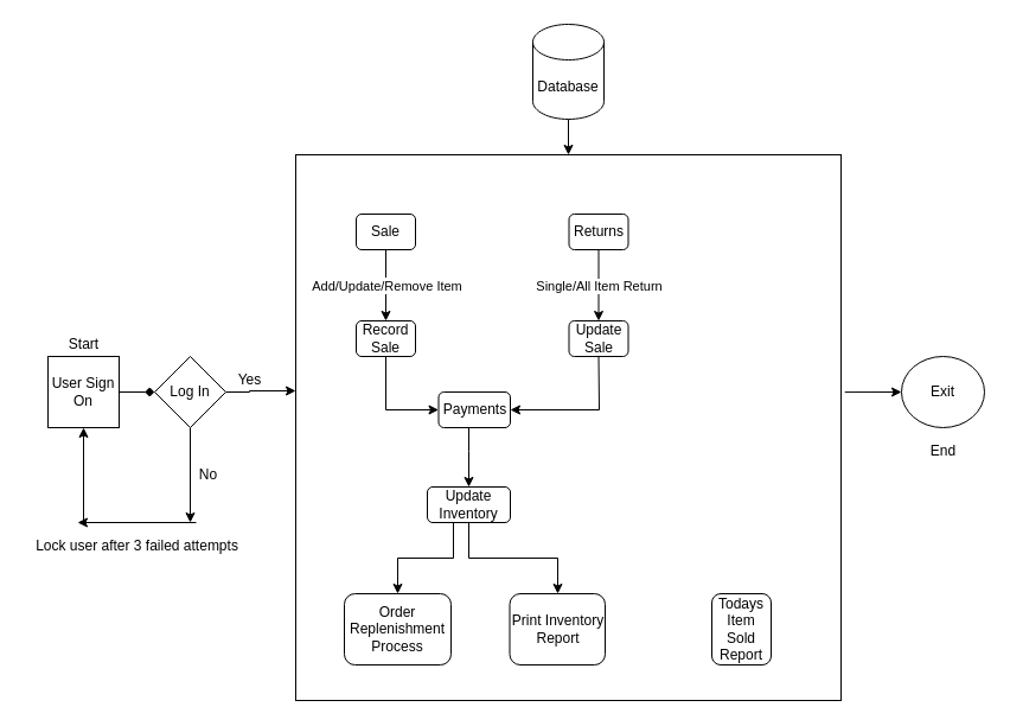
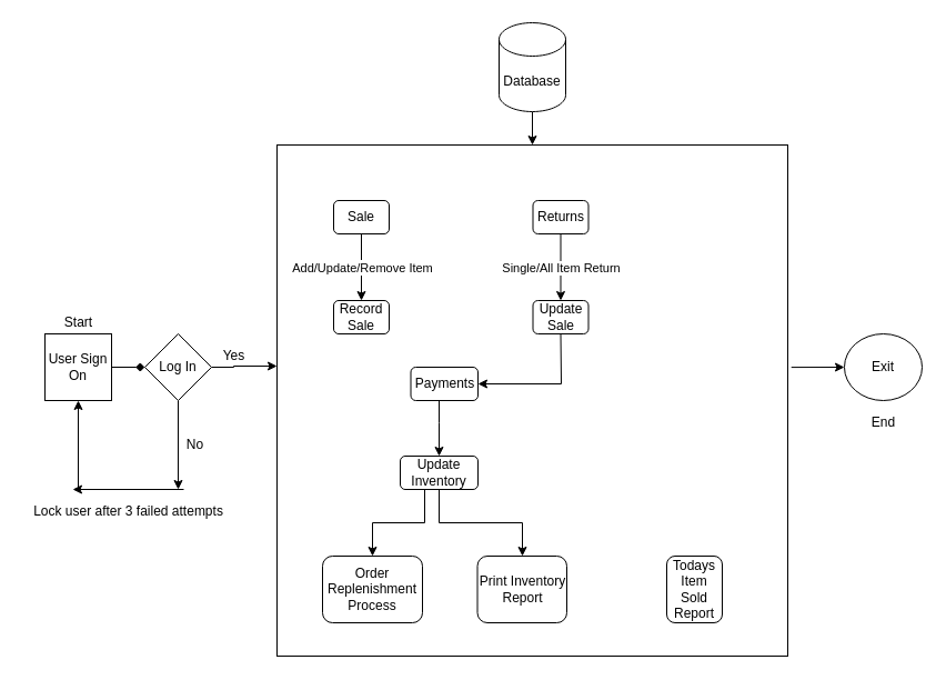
  <mxCell id="0" />
  <mxCell id="1" parent="0" />
  <mxCell id="2" value="" style="edgeStyle=orthogonalEdgeStyle;rounded=0;orthogonalLoop=1;jettySize=auto;html=1;endArrow=diamond;" edge="1" parent="1" source="3" target="5"><mxGeometry relative="1" as="geometry" /></mxCell>
  <mxCell id="3" value="User Sign On" style="whiteSpace=wrap;html=1;aspect=fixed;" vertex="1" parent="1"><mxGeometry x="40" y="300" width="60" height="60" as="geometry" /></mxCell>
  <mxCell id="4" value="" style="edgeStyle=orthogonalEdgeStyle;rounded=0;orthogonalLoop=1;jettySize=auto;html=1;" edge="1" parent="1" source="5" target="6"><mxGeometry relative="1" as="geometry"><mxPoint x="230" y="261" as="targetPoint" /><Array as="points"><mxPoint x="210" y="330" /><mxPoint x="210" y="329" /></Array></mxGeometry></mxCell>
  <mxCell id="5" value="Log In" style="rhombus;whiteSpace=wrap;html=1;" vertex="1" parent="1"><mxGeometry x="130" y="300" width="60" height="60" as="geometry" /></mxCell>
  <mxCell id="6" value="" style="whiteSpace=wrap;html=1;aspect=fixed;" vertex="1" parent="1"><mxGeometry x="249" y="130" width="460" height="460" as="geometry" /></mxCell>
  <mxCell id="7" value="" style="edgeStyle=orthogonalEdgeStyle;rounded=0;orthogonalLoop=1;jettySize=auto;html=1;" edge="1" parent="1" source="8" target="6"><mxGeometry relative="1" as="geometry" /></mxCell>
  <mxCell id="8" value="Database" style="shape=cylinder3;whiteSpace=wrap;html=1;boundedLbl=1;backgroundOutline=1;size=15;" vertex="1" parent="1"><mxGeometry x="449" width="60" height="80" as="geometry" y="20" /></mxCell>
  <mxCell id="9" value="" style="endArrow=classic;html=1;rounded=0;exitX=0.5;exitY=1;exitDx=0;exitDy=0;" edge="1" parent="1" source="5"><mxGeometry width="50" height="50" relative="1" as="geometry"><mxPoint x="160" y="440" as="sourcePoint" /><mxPoint x="160" y="440" as="targetPoint" /></mxGeometry></mxCell>
  <mxCell id="10" value="" style="endArrow=classic;html=1;rounded=0;entryX=0.5;entryY=1;entryDx=0;entryDy=0;" edge="1" parent="1" target="3"><mxGeometry width="50" height="50" relative="1" as="geometry"><mxPoint x="70" y="440" as="sourcePoint" /><mxPoint x="60" y="360" as="targetPoint" /></mxGeometry></mxCell>
  <mxCell id="11" value="" style="endArrow=classic;html=1;rounded=0;" edge="1" parent="1"><mxGeometry width="50" height="50" relative="1" as="geometry"><mxPoint x="165" y="440" as="sourcePoint" /><mxPoint x="65" y="440" as="targetPoint" /></mxGeometry></mxCell>
  <mxCell id="12" value="Sale" style="rounded=1;whiteSpace=wrap;html=1;" vertex="1" parent="1"><mxGeometry x="300" y="180" width="50" height="30" as="geometry" /></mxCell>
  <mxCell id="13" value="Returns" style="rounded=1;whiteSpace=wrap;html=1;" vertex="1" parent="1"><mxGeometry x="479.5" y="180" width="50" height="30" as="geometry" /></mxCell>
  <mxCell id="14" value="Record Sale" style="rounded=1;whiteSpace=wrap;html=1;" vertex="1" parent="1"><mxGeometry x="300" y="270" width="50" height="30" as="geometry" /></mxCell>
  <mxCell id="15" value="Update Sale" style="rounded=1;whiteSpace=wrap;html=1;" vertex="1" parent="1"><mxGeometry x="479.5" y="270" width="50" height="30" as="geometry" /></mxCell>
  <mxCell id="16" value="" style="edgeStyle=orthogonalEdgeStyle;rounded=0;orthogonalLoop=1;jettySize=auto;html=1;entryX=0.5;entryY=0;entryDx=0;entryDy=0;" edge="1" parent="1" source="17" target="19"><mxGeometry relative="1" as="geometry"><mxPoint x="395" y="405" as="targetPoint" /><Array as="points"><mxPoint x="395" y="380" /><mxPoint x="395" y="380" /></Array></mxGeometry></mxCell>
  <mxCell id="17" value="Payments" style="rounded=1;whiteSpace=wrap;html=1;" vertex="1" parent="1"><mxGeometry x="369.5" y="330" width="60.5" height="30" as="geometry" /></mxCell>
  <mxCell id="18" value="" style="edgeStyle=orthogonalEdgeStyle;rounded=0;orthogonalLoop=1;jettySize=auto;html=1;" edge="1" parent="1" source="19" target="30"><mxGeometry relative="1" as="geometry"><Array as="points"><mxPoint x="395" y="470" /><mxPoint x="470" y="470" /></Array></mxGeometry></mxCell>
  <mxCell id="19" value="Update Inventory" style="rounded=1;whiteSpace=wrap;html=1;" vertex="1" parent="1"><mxGeometry x="360" y="410" width="70" height="30" as="geometry" /></mxCell>
  <mxCell id="20" value="Todays Item Sold Report" style="rounded=1;whiteSpace=wrap;html=1;" vertex="1" parent="1"><mxGeometry x="600" y="500" width="50" height="60" as="geometry" /></mxCell>
  <mxCell id="21" value="Exit" style="ellipse;whiteSpace=wrap;html=1;" vertex="1" parent="1"><mxGeometry x="760" y="300" width="70" height="60" as="geometry" /></mxCell>
  <mxCell id="22" value="" style="endArrow=classic;html=1;rounded=0;entryX=0;entryY=0.5;entryDx=0;entryDy=0;exitX=1.007;exitY=0.435;exitDx=0;exitDy=0;exitPerimeter=0;" edge="1" parent="1" source="6" target="21"><mxGeometry width="50" height="50" relative="1" as="geometry"><mxPoint x="710" y="260" as="sourcePoint" /><mxPoint x="470" y="250" as="targetPoint" /></mxGeometry></mxCell>
  <mxCell id="23" value="A" style="endArrow=classic;html=1;rounded=0;exitX=0.5;exitY=1;exitDx=0;exitDy=0;entryX=0.5;entryY=0;entryDx=0;entryDy=0;" edge="1" parent="1" source="12" target="14"><mxGeometry relative="1" as="geometry"><mxPoint x="400" y="280" as="sourcePoint" /><mxPoint x="500" y="280" as="targetPoint" /></mxGeometry></mxCell>
  <mxCell id="24" value="Add/Update/Remove Item" style="edgeLabel;resizable=0;html=1;align=center;verticalAlign=middle;" connectable="0" vertex="1" parent="23"><mxGeometry relative="1" as="geometry" /></mxCell>
  <mxCell id="25" value="" style="endArrow=classic;html=1;rounded=0;exitX=0.5;exitY=1;exitDx=0;exitDy=0;entryX=0.5;entryY=0;entryDx=0;entryDy=0;" edge="1" parent="1" source="13" target="15"><mxGeometry relative="1" as="geometry"><mxPoint x="400" y="280" as="sourcePoint" /><mxPoint x="500" y="270" as="targetPoint" /></mxGeometry></mxCell>
  <mxCell id="26" value="Single/All Item Return" style="edgeLabel;resizable=0;html=1;align=center;verticalAlign=middle;" connectable="0" vertex="1" parent="25"><mxGeometry relative="1" as="geometry" /></mxCell>
- <mxCell id="27" value="" style="endArrow=classic;html=1;rounded=0;exitX=0.5;exitY=1;exitDx=0;exitDy=0;entryX=0;entryY=0.5;entryDx=0;entryDy=0;" edge="1" parent="1" source="14" target="17"><mxGeometry width="50" height="50" relative="1" as="geometry"><mxPoint x="420" y="300" as="sourcePoint" /><mxPoint x="470" y="250" as="targetPoint" /><Array as="points"><mxPoint x="325" y="345" /></Array></mxGeometry></mxCell>
  <mxCell id="28" value="" style="endArrow=classic;html=1;rounded=0;exitX=0.5;exitY=1;exitDx=0;exitDy=0;entryX=1;entryY=0.5;entryDx=0;entryDy=0;" edge="1" parent="1" source="15" target="17"><mxGeometry width="50" height="50" relative="1" as="geometry"><mxPoint x="420" y="300" as="sourcePoint" /><mxPoint x="470" y="250" as="targetPoint" /><Array as="points"><mxPoint x="505" y="345" /></Array></mxGeometry></mxCell>
  <mxCell id="29" value="Order Replenishment Process" style="rounded=1;whiteSpace=wrap;html=1;" vertex="1" parent="1"><mxGeometry x="290" y="500" width="90" height="60" as="geometry" /></mxCell>
  <mxCell id="30" value="Print Inventory Report" style="rounded=1;whiteSpace=wrap;html=1;" vertex="1" parent="1"><mxGeometry x="429.5" y="500" width="80.5" height="60" as="geometry" /></mxCell>
  <mxCell id="31" value="" style="endArrow=classic;html=1;rounded=0;entryX=0.5;entryY=0;entryDx=0;entryDy=0;" edge="1" parent="1" target="29"><mxGeometry width="50" height="50" relative="1" as="geometry"><mxPoint x="382" y="440" as="sourcePoint" /><mxPoint x="470" y="320" as="targetPoint" /><Array as="points"><mxPoint x="382" y="470" /><mxPoint x="335" y="470" /></Array></mxGeometry></mxCell>
  <mxCell id="32" value="Yes" style="text;html=1;align=center;verticalAlign=middle;resizable=0;points=[];autosize=1;strokeColor=none;fillColor=none;" vertex="1" parent="1"><mxGeometry x="190" y="310" width="40" height="20" as="geometry" /></mxCell>
  <mxCell id="33" value="Start" style="text;html=1;align=center;verticalAlign=middle;resizable=0;points=[];autosize=1;strokeColor=none;fillColor=none;" vertex="1" parent="1"><mxGeometry x="50" y="280" width="40" height="20" as="geometry" /></mxCell>
  <mxCell id="34" value="No" style="text;html=1;align=center;verticalAlign=middle;resizable=0;points=[];autosize=1;strokeColor=none;fillColor=none;" vertex="1" parent="1"><mxGeometry x="160" y="390" width="30" height="20" as="geometry" /></mxCell>
  <mxCell id="35" value="Lock user after 3 failed attempts" style="text;html=1;align=center;verticalAlign=middle;resizable=0;points=[];autosize=1;strokeColor=none;fillColor=none;" vertex="1" parent="1"><mxGeometry x="20" y="450" width="190" height="20" as="geometry" /></mxCell>
  <mxCell id="36" value="End" style="text;html=1;align=center;verticalAlign=middle;resizable=0;points=[];autosize=1;strokeColor=none;fillColor=none;" vertex="1" parent="1"><mxGeometry x="775" y="370" width="40" height="20" as="geometry" /></mxCell>
